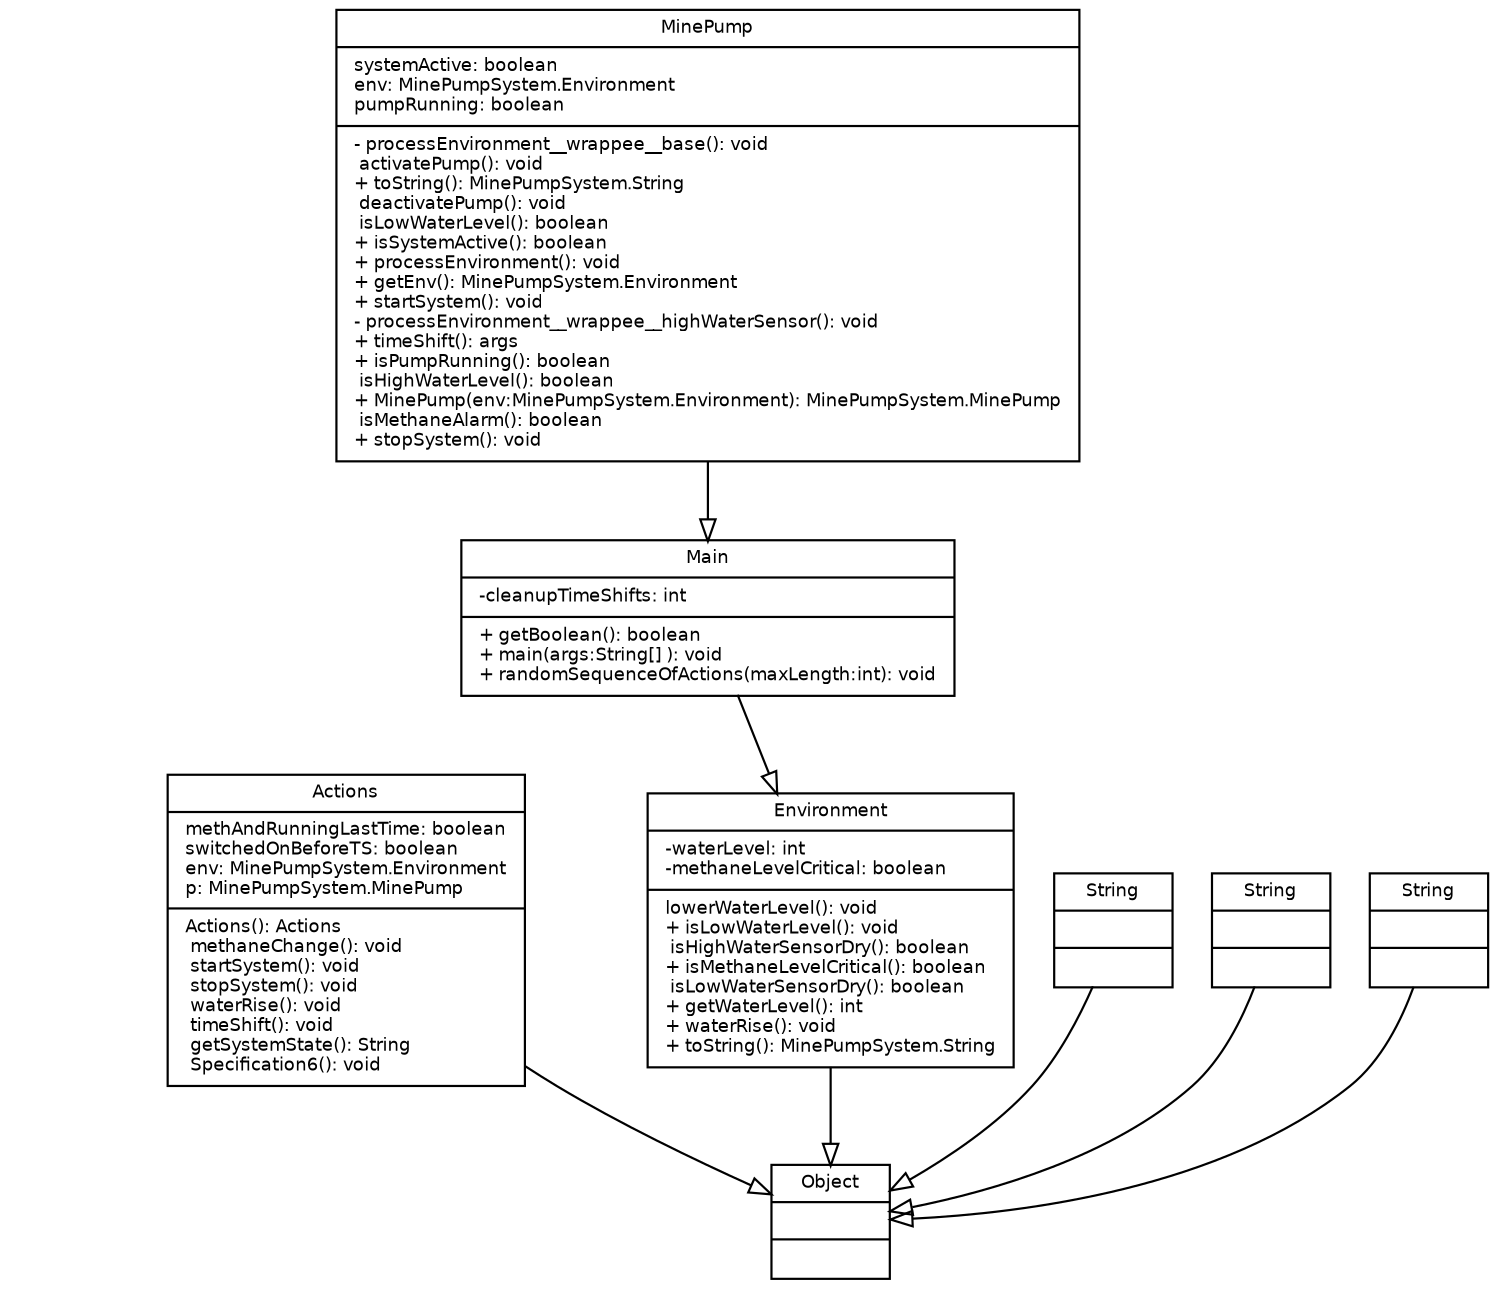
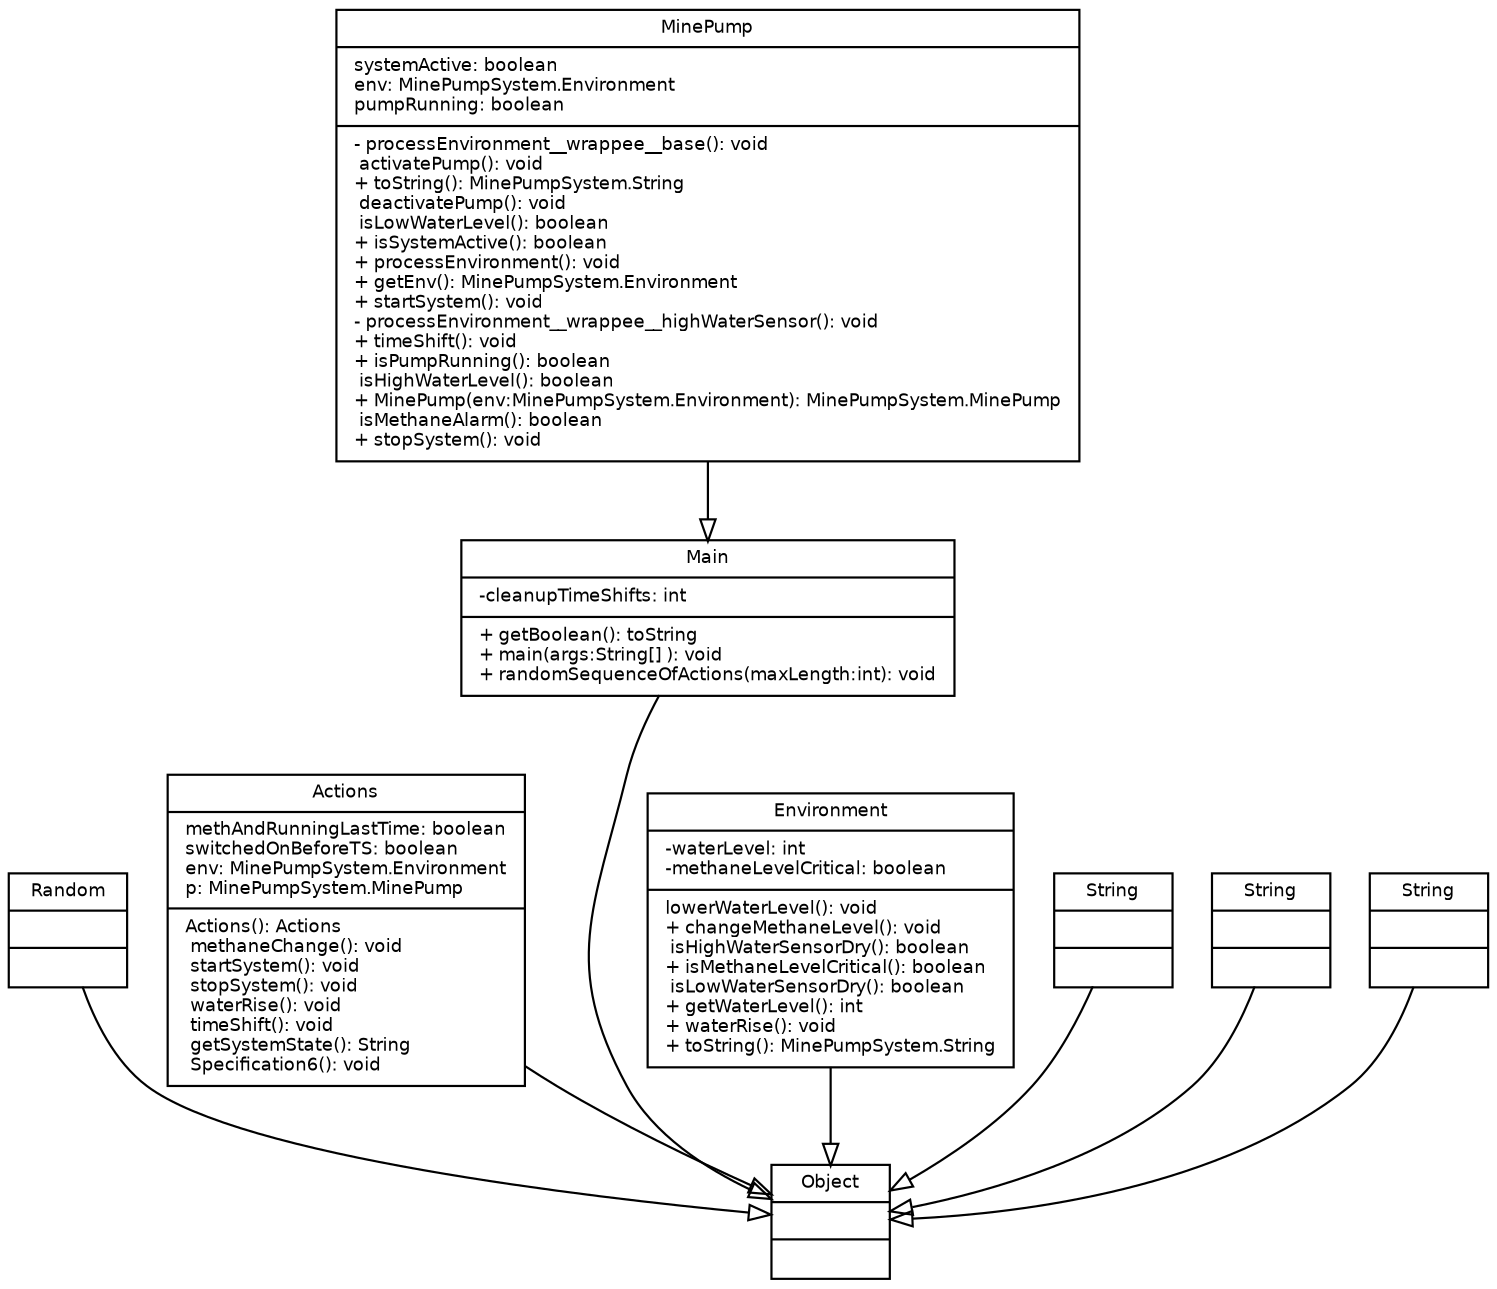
  digraph {
    fontname="Bitstream Vera Sans"
    fontsize=8
    node [fontname="Bitstream Vera Sans" fontsize=8 shape=record]
    edge [arrowhead=empty arrowtail=none fontname="Bitstream Vera Sans" fontsize=8 style=solid]
+   n1 [label="{Random||}"]
    n2 [label="{Object||}"]
    n3 [label="{Actions|methAndRunningLastTime: boolean\lswitchedOnBeforeTS: boolean\lenv: MinePumpSystem.Environment\lp: MinePumpSystem.MinePump\l| Actions(): Actions\l methaneChange(): void\l startSystem(): void\l stopSystem(): void\l waterRise(): void\l timeShift(): void\l getSystemState(): String\l Specification6(): void\l}"]
-   n4 [label="{Environment|-waterLevel: int\l-methaneLevelCritical: boolean\l| lowerWaterLevel(): void\l+ isLowWaterLevel(): void\l isHighWaterSensorDry(): boolean\l+ isMethaneLevelCritical(): boolean\l isLowWaterSensorDry(): boolean\l+ getWaterLevel(): int\l+ waterRise(): void\l+ toString(): MinePumpSystem.String\l}"]
-   n5 [label="{MinePump|systemActive: boolean\lenv: MinePumpSystem.Environment\lpumpRunning: boolean\l|- processEnvironment__wrappee__base(): void\l activatePump(): void\l+ toString(): MinePumpSystem.String\l deactivatePump(): void\l isLowWaterLevel(): boolean\l+ isSystemActive(): boolean\l+ processEnvironment(): void\l+ getEnv(): MinePumpSystem.Environment\l+ startSystem(): void\l- processEnvironment__wrappee__highWaterSensor(): void\l+ timeShift(): args\l+ isPumpRunning(): boolean\l isHighWaterLevel(): boolean\l+ MinePump(env:MinePumpSystem.Environment): MinePumpSystem.MinePump\l isMethaneAlarm(): boolean\l+ stopSystem(): void\l}"]
-   n6 [label="{Main|-cleanupTimeShifts: int\l|+ getBoolean(): boolean\l+ main(args:String[] ): void\l+ randomSequenceOfActions(maxLength:int): void\l}"]
+   n4 [label="{Environment|-waterLevel: int\l-methaneLevelCritical: boolean\l| lowerWaterLevel(): void\l+ changeMethaneLevel(): void\l isHighWaterSensorDry(): boolean\l+ isMethaneLevelCritical(): boolean\l isLowWaterSensorDry(): boolean\l+ getWaterLevel(): int\l+ waterRise(): void\l+ toString(): MinePumpSystem.String\l}"]
+   n5 [label="{MinePump|systemActive: boolean\lenv: MinePumpSystem.Environment\lpumpRunning: boolean\l|- processEnvironment__wrappee__base(): void\l activatePump(): void\l+ toString(): MinePumpSystem.String\l deactivatePump(): void\l isLowWaterLevel(): boolean\l+ isSystemActive(): boolean\l+ processEnvironment(): void\l+ getEnv(): MinePumpSystem.Environment\l+ startSystem(): void\l- processEnvironment__wrappee__highWaterSensor(): void\l+ timeShift(): void\l+ isPumpRunning(): boolean\l isHighWaterLevel(): boolean\l+ MinePump(env:MinePumpSystem.Environment): MinePumpSystem.MinePump\l isMethaneAlarm(): boolean\l+ stopSystem(): void\l}"]
+   n6 [label="{Main|-cleanupTimeShifts: int\l|+ getBoolean(): toString\l+ main(args:String[] ): void\l+ randomSequenceOfActions(maxLength:int): void\l}"]
    n7 [label="{String||}"]
    n8 [label="{String||}"]
    n9 [label="{String||}"]
+   n1 -> n2
    n3 -> n2
    n4 -> n2
    n5 -> n6
-   n6 -> n4
+   n6 -> n2
    n7 -> n2
    n8 -> n2
    n9 -> n2
  }
